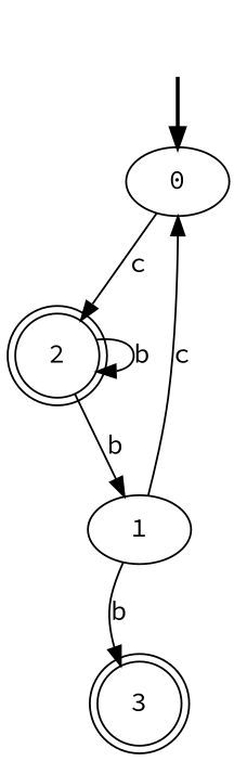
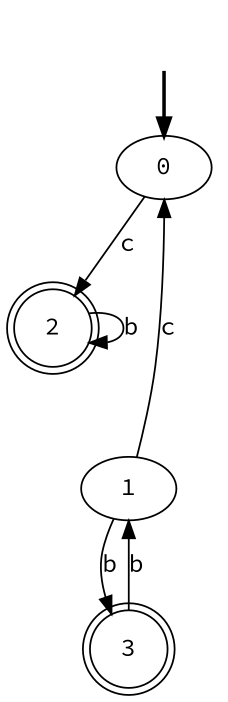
  digraph {
    fontname="Source Code Pro"
    node [fontname="Source Code Pro"]
    edge [fontname="Source Code Pro"]
    fake [style=invisible]
    0 [root=true]
    2 [shape=doublecircle]
    1
    3 [shape=doublecircle]
    fake -> 0 [style=bold]
    0 -> 2 [label=c]
    2 -> 2 [label=b]
    1 -> 0 [label=c]
    1 -> 3 [label=b]
-   2 -> 1 [label=b]
+   3 -> 1 [label=b]
  }
